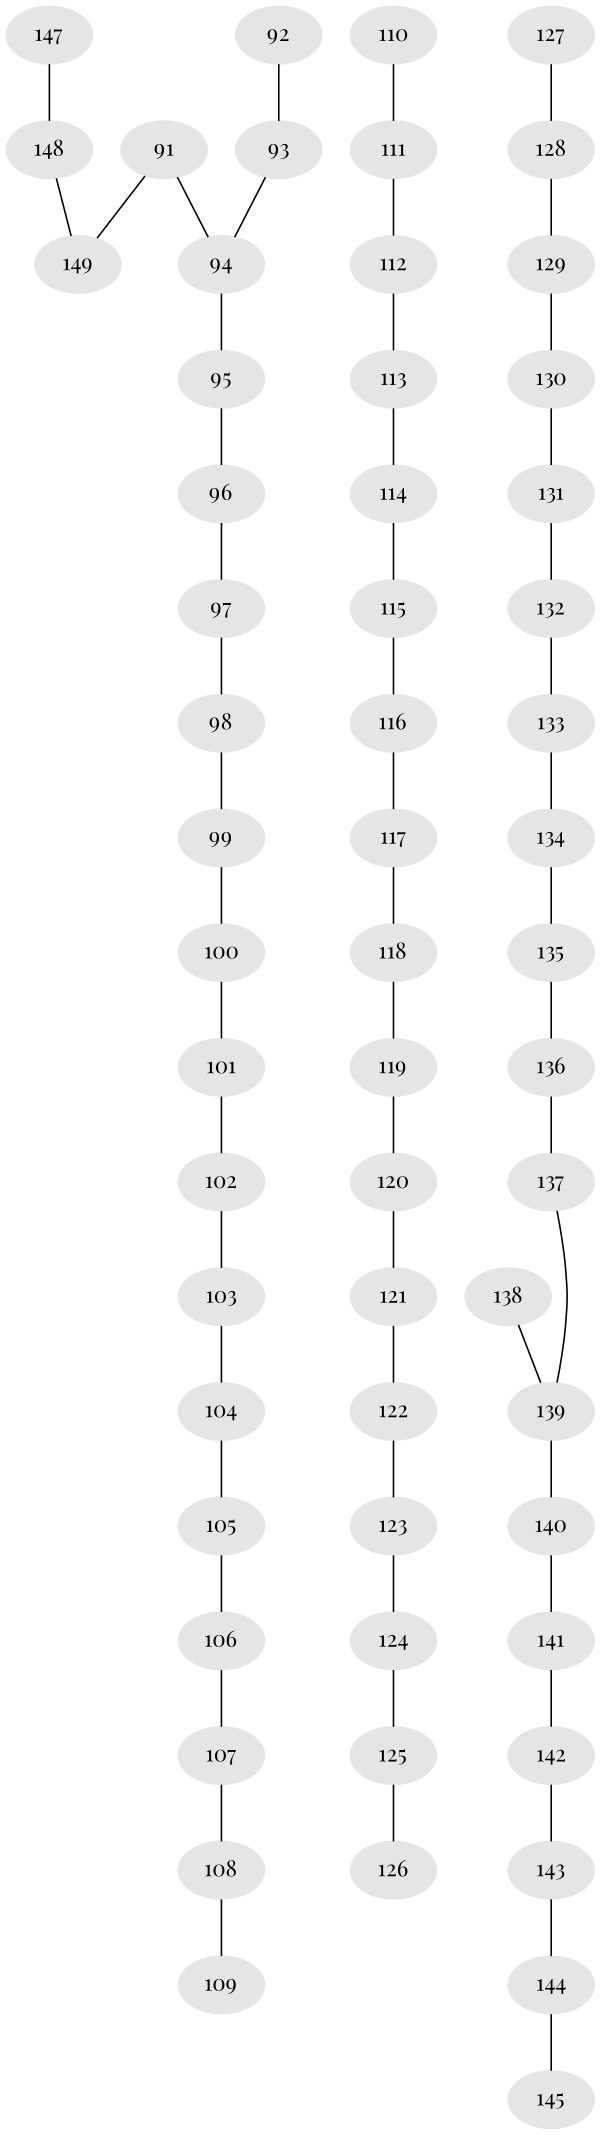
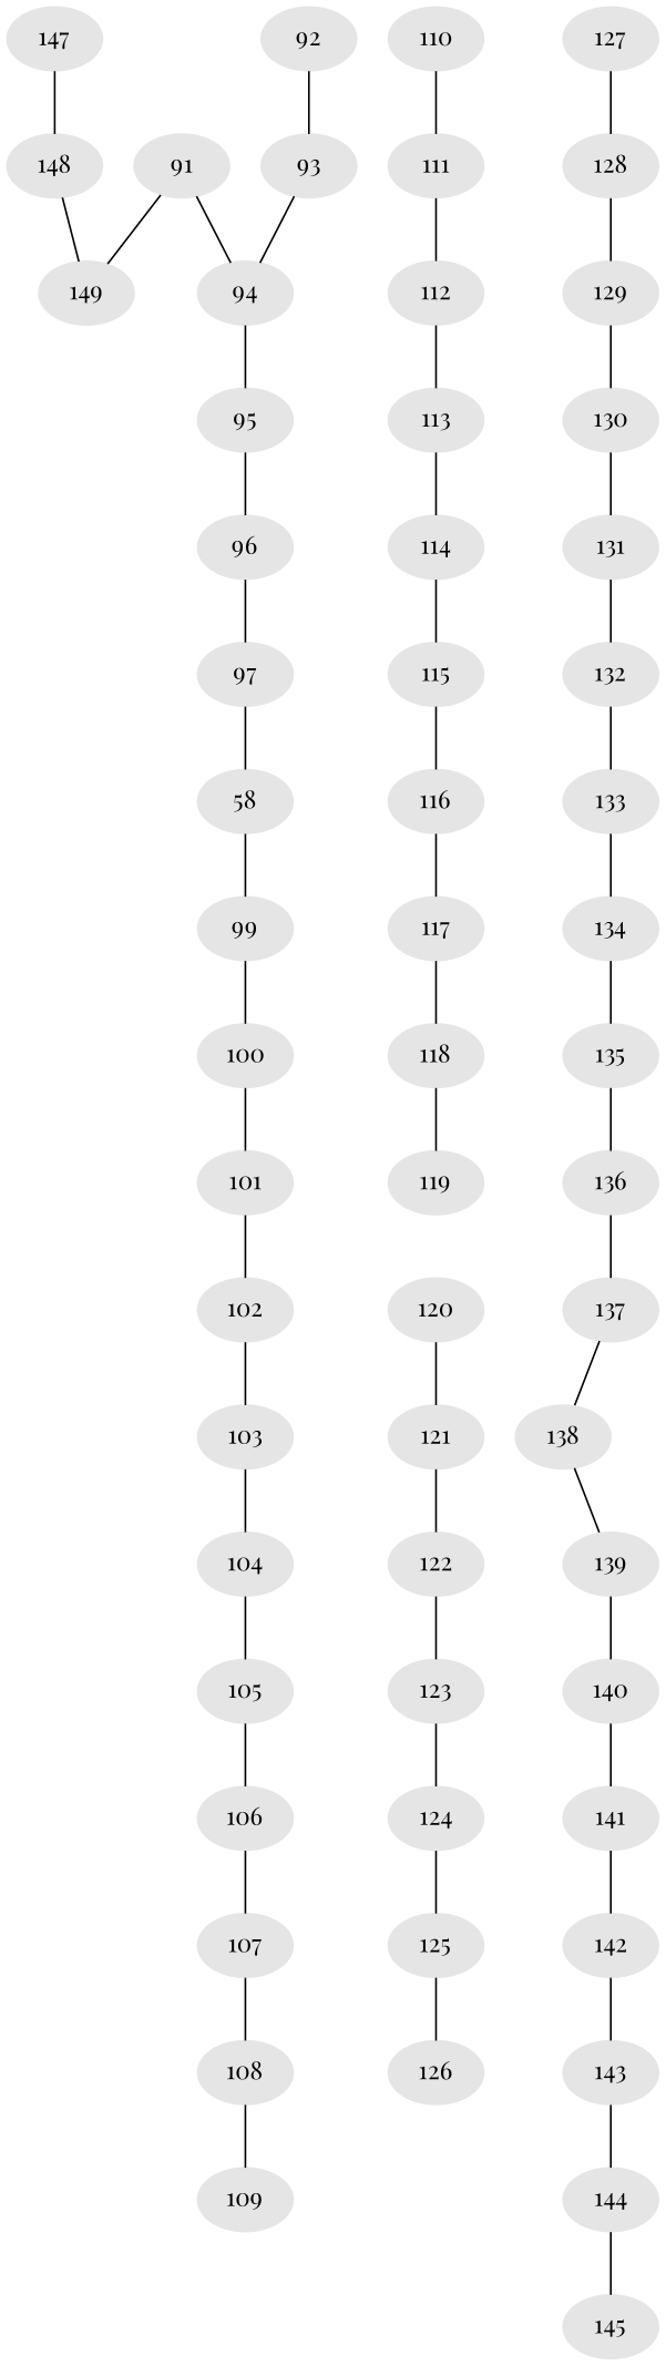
  graph {
    fontname="Playfair Display"
    node [color=gray90 fontname="Playfair Display" style=filled]
    edge [fontname="Playfair Display"]
    91 [super="+90"]
    149 [super="+5+6+13+14+21+22+29+30+37+38+45+46+53+54+61+62+69+70+77+78+85+86"]
    94
    92
    93
    95
    96
    97
-   98
+   98 [label=58]
    99
    100
    101
    102
    103
    104
    105
    106
    107
    108
    109
    110
    111
    112
    113
    114
    115
    116
    117
    118
    119
    120
    121
    122
    123
    124
    125
    126
    127
    128
    129
    130
    131
    132
    133
    134
    135
    136
    137
    138
    139
    140
    141
    142
    143
    144
    145
    147
    148
    91 -- 149
    91 -- 94
    94 -- 95
    92 -- 93
    93 -- 94
    95 -- 96
    96 -- 97
    97 -- 98
    98 -- 99
    99 -- 100
    100 -- 101
    101 -- 102
    102 -- 103
    103 -- 104
    104 -- 105
    105 -- 106
    106 -- 107
    107 -- 108
    108 -- 109
    110 -- 111
    111 -- 112
    112 -- 113
    113 -- 114
    114 -- 115
    115 -- 116
    116 -- 117
    117 -- 118
    118 -- 119
-   119 -- 120
    120 -- 121
    121 -- 122
    122 -- 123
    123 -- 124
    124 -- 125
    125 -- 126
    127 -- 128
    128 -- 129
    129 -- 130
    130 -- 131
    131 -- 132
    132 -- 133
    133 -- 134
    134 -- 135
    135 -- 136
    136 -- 137
-   137 -- 139
+   137 -- 138
    138 -- 139
    139 -- 140
    140 -- 141
    141 -- 142
    142 -- 143
    143 -- 144
    144 -- 145
    147 -- 148
    148 -- 149
  }
